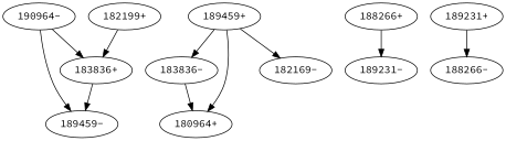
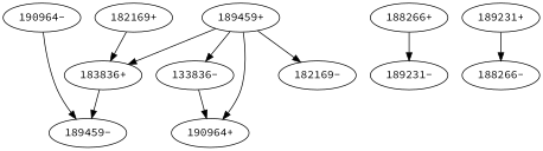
  digraph {
    fontname="Source Code Pro"
    scaf_num=None
    node [fontname="Source Code Pro" l=21956]
    edge [d=32413 e=100 fontname="Source Code Pro" n=1]
    "189459-"
    "190964-" [l=36887]
    "183836+" [l=13589]
-   "182169+" [l=17429 label="182199+"]
+   "182169+" [l=17429]
    "189459+"
-   "183836-" [l=13589]
-   "190964+" [l=36887 label="180964+"]
+   "183836-" [l=13589 label="133836-"]
+   "190964+" [l=36887]
    "182169-" [l=17429]
    "189231-" [l=49057]
    "189231+" [l=49057]
    "188266-" [l=33803]
    "188266+" [l=33803]
    "190964-" -> "189459-"
-   "190964-" -> "183836+" [d=18931 n=2]
+   "189459+" -> "183836+" [d=18931 n=2]
    "183836+" -> "189459-" [d=70 n=13]
    "182169+" -> "183836+" [d=432 n=23]
    "189459+" -> "183836-" [d=70 n=13]
    "189459+" -> "190964+"
    "189459+" -> "182169-" [d=13909 n=6]
    "183836-" -> "190964+" [d=18931 n=2]
    "189231+" -> "188266-" [d=4578 n=9]
    "188266+" -> "189231-" [d=4578 n=9]
  }
